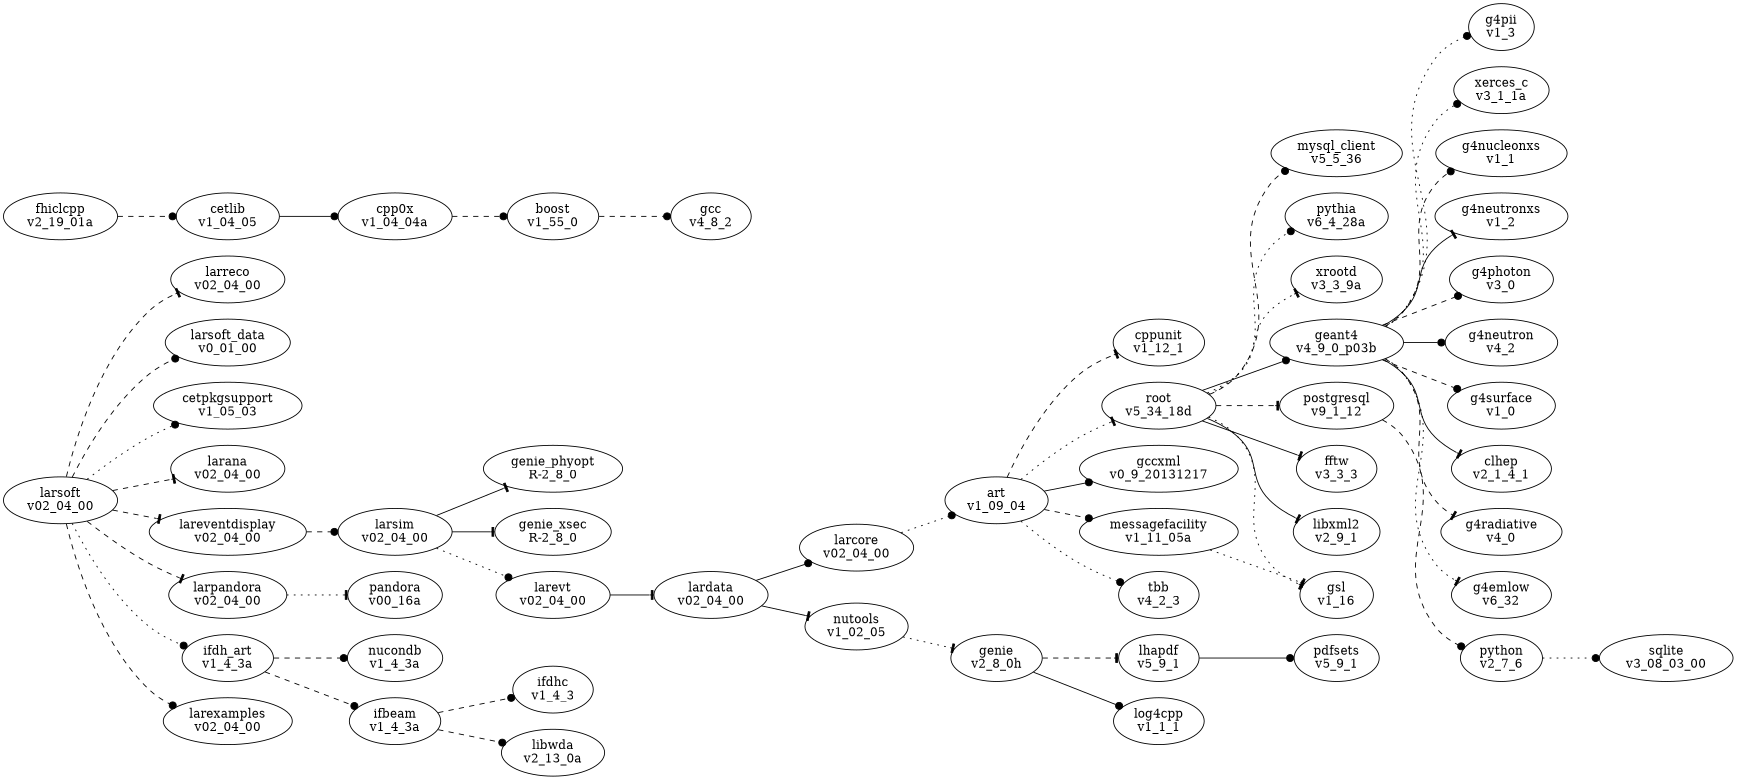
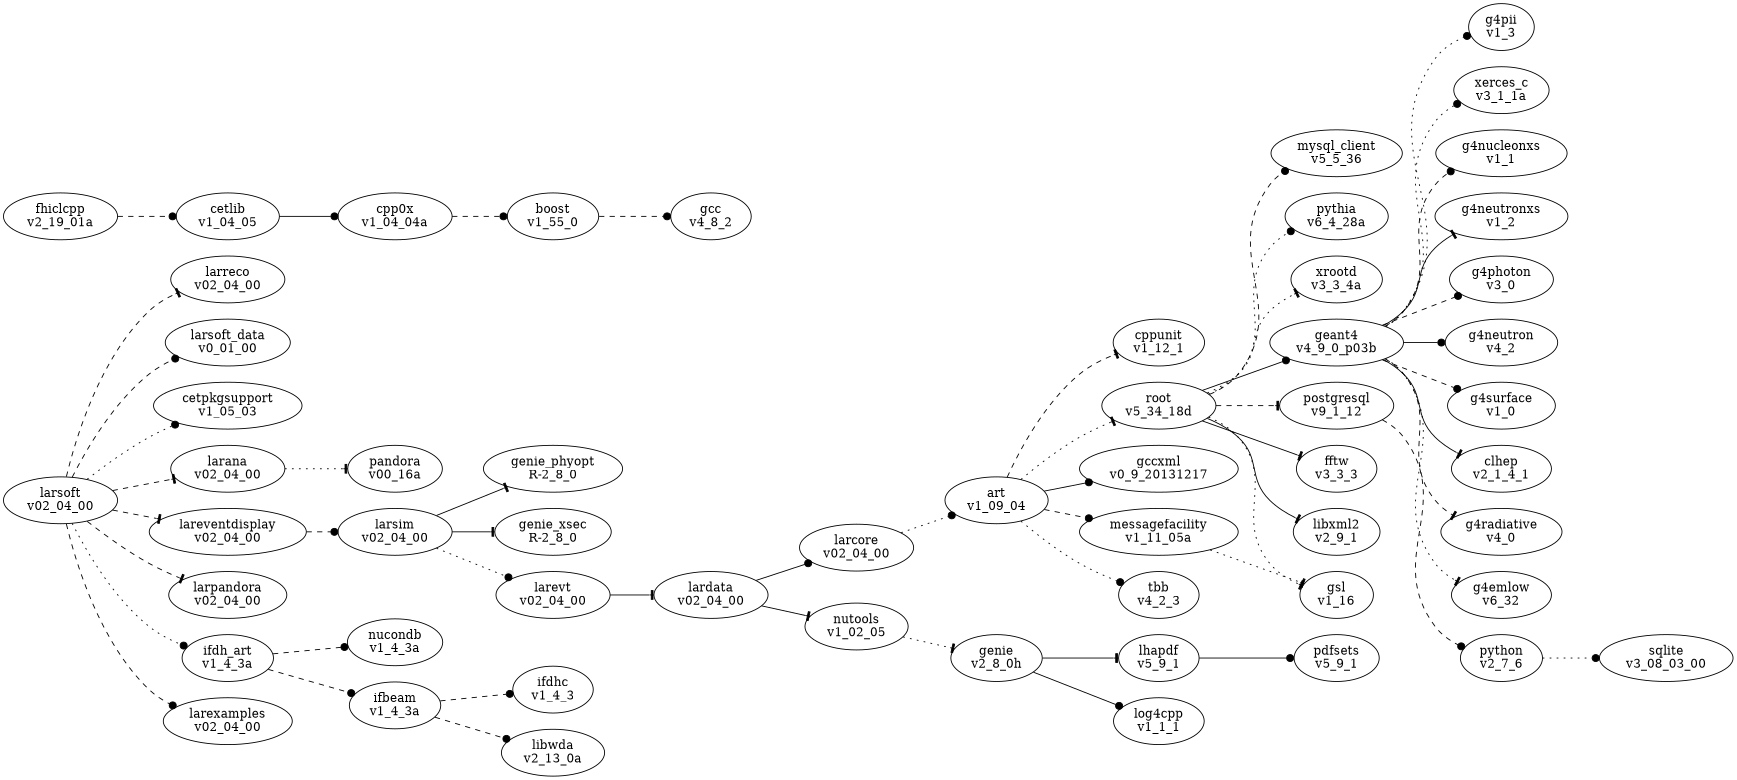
  digraph {
    rankdir=LR
    edge [arrowhead=dot style=dashed]
    n1 [label="g4pii\nv1_3"]
    n2 [label="cpp0x\nv1_04_04a"]
    n3 [label="boost\nv1_55_0"]
    n4 [label="gcc\nv4_8_2"]
    n5 [label="larcore\nv02_04_00"]
    n6 [label="art\nv1_09_04"]
    n7 [label="cppunit\nv1_12_1"]
    n8 [label="root\nv5_34_18d"]
    n9 [label="gccxml\nv0_9_20131217"]
    n10 [label="messagefacility\nv1_11_05a"]
    n11 [label="tbb\nv4_2_3"]
    n12 [label="genie\nv2_8_0h"]
    n13 [label="lhapdf\nv5_9_1"]
    n14 [label="log4cpp\nv1_1_1"]
    n15 [label="pdfsets\nv5_9_1"]
    n16 [label="cetlib\nv1_04_05"]
    n17 [label="larreco\nv02_04_00"]
    n18 [label="fhiclcpp\nv2_19_01a"]
    n19 [label="nucondb\nv1_4_3a"]
    n20 [label="xerces_c\nv3_1_1a"]
    n21 [label="genie_phyopt\nR-2_8_0"]
    n22 [label="g4nucleonxs\nv1_1"]
    n23 [label="mysql_client\nv5_5_36"]
    n24 [label="g4neutronxs\nv1_2"]
    n25 [label="larsoft_data\nv0_01_00"]
    n26 [label="pythia\nv6_4_28a"]
    n27 [label="lardata\nv02_04_00"]
    n28 [label="nutools\nv1_02_05"]
-   n29 [label="xrootd\nv3_3_9a"]
+   n29 [label="xrootd\nv3_3_4a"]
    n30 [label="larsoft\nv02_04_00"]
    n31 [label="cetpkgsupport\nv1_05_03"]
    n32 [label="larana\nv02_04_00"]
    n33 [label="lareventdisplay\nv02_04_00"]
    n34 [label="larpandora\nv02_04_00"]
    n35 [label="ifdh_art\nv1_4_3a"]
    n36 [label="larexamples\nv02_04_00"]
    n37 [label="larsim\nv02_04_00"]
    n38 [label="pandora\nv00_16a"]
    n39 [label="ifbeam\nv1_4_3a"]
    n40 [label="ifdhc\nv1_4_3"]
    n41 [label="geant4\nv4_9_0_p03b"]
    n42 [label="postgresql\nv9_1_12"]
    n43 [label="fftw\nv3_3_3"]
    n44 [label="libxml2\nv2_9_1"]
    n45 [label="gsl\nv1_16"]
    n46 [label="g4photon\nv3_0"]
    n47 [label="g4neutron\nv4_2"]
    n48 [label="g4surface\nv1_0"]
    n49 [label="clhep\nv2_1_4_1"]
    n50 [label="g4radiative\nv4_0"]
    n51 [label="g4emlow\nv6_32"]
    n52 [label="python\nv2_7_6"]
    n53 [label="genie_xsec\nR-2_8_0"]
    n54 [label="libwda\nv2_13_0a"]
    n55 [label="larevt\nv02_04_00"]
    n56 [label="sqlite\nv3_08_03_00"]
    n2 -> n3
    n3 -> n4
    n5 -> n6 [style=dotted]
    n6 -> n7 [arrowhead=tee]
    n6 -> n8 [arrowhead=tee style=dotted]
    n6 -> n9 [style=solid]
    n6 -> n10
    n6 -> n11 [style=dotted]
    n8 -> n23
    n8 -> n26 [style=dotted]
    n8 -> n29 [arrowhead=tee style=dotted]
    n8 -> n41 [style=solid]
    n8 -> n42 [arrowhead=tee]
    n8 -> n43 [arrowhead=tee style=solid]
    n8 -> n44 [arrowhead=tee style=solid]
    n8 -> n45 [arrowhead=tee style=dotted]
    n10 -> n45 [arrowhead=tee style=dotted]
-   n12 -> n13 [arrowhead=tee]
+   n12 -> n13 [arrowhead=tee style=solid]
    n12 -> n14 [style=solid]
    n13 -> n15 [style=solid]
    n16 -> n2 [style=solid]
    n18 -> n16
    n27 -> n5 [style=solid]
    n27 -> n28 [arrowhead=tee style=solid]
    n28 -> n12 [arrowhead=tee style=dotted]
    n30 -> n17 [arrowhead=tee]
    n30 -> n25
    n30 -> n31 [style=dotted]
    n30 -> n32 [arrowhead=tee]
    n30 -> n33 [arrowhead=tee]
    n30 -> n34 [arrowhead=tee]
    n30 -> n35 [style=dotted]
    n30 -> n36
    n33 -> n37
-   n34 -> n38 [arrowhead=tee style=dotted]
+   n32 -> n38 [arrowhead=tee style=dotted]
    n35 -> n19
    n35 -> n39
    n37 -> n21 [arrowhead=tee style=solid]
    n37 -> n53 [arrowhead=tee style=solid]
    n37 -> n55 [style=dotted]
    n39 -> n40
    n39 -> n54
    n41 -> n1 [style=dotted]
    n41 -> n20 [style=dotted]
    n41 -> n22
    n41 -> n24 [arrowhead=tee style=solid]
    n41 -> n46
    n41 -> n47 [style=solid]
    n41 -> n48
    n41 -> n49 [arrowhead=tee style=solid]
    n41 -> n50 [arrowhead=tee]
    n41 -> n51 [arrowhead=tee style=dotted]
    n42 -> n52
    n52 -> n56 [style=dotted]
    n55 -> n27 [arrowhead=tee style=solid]
  }
